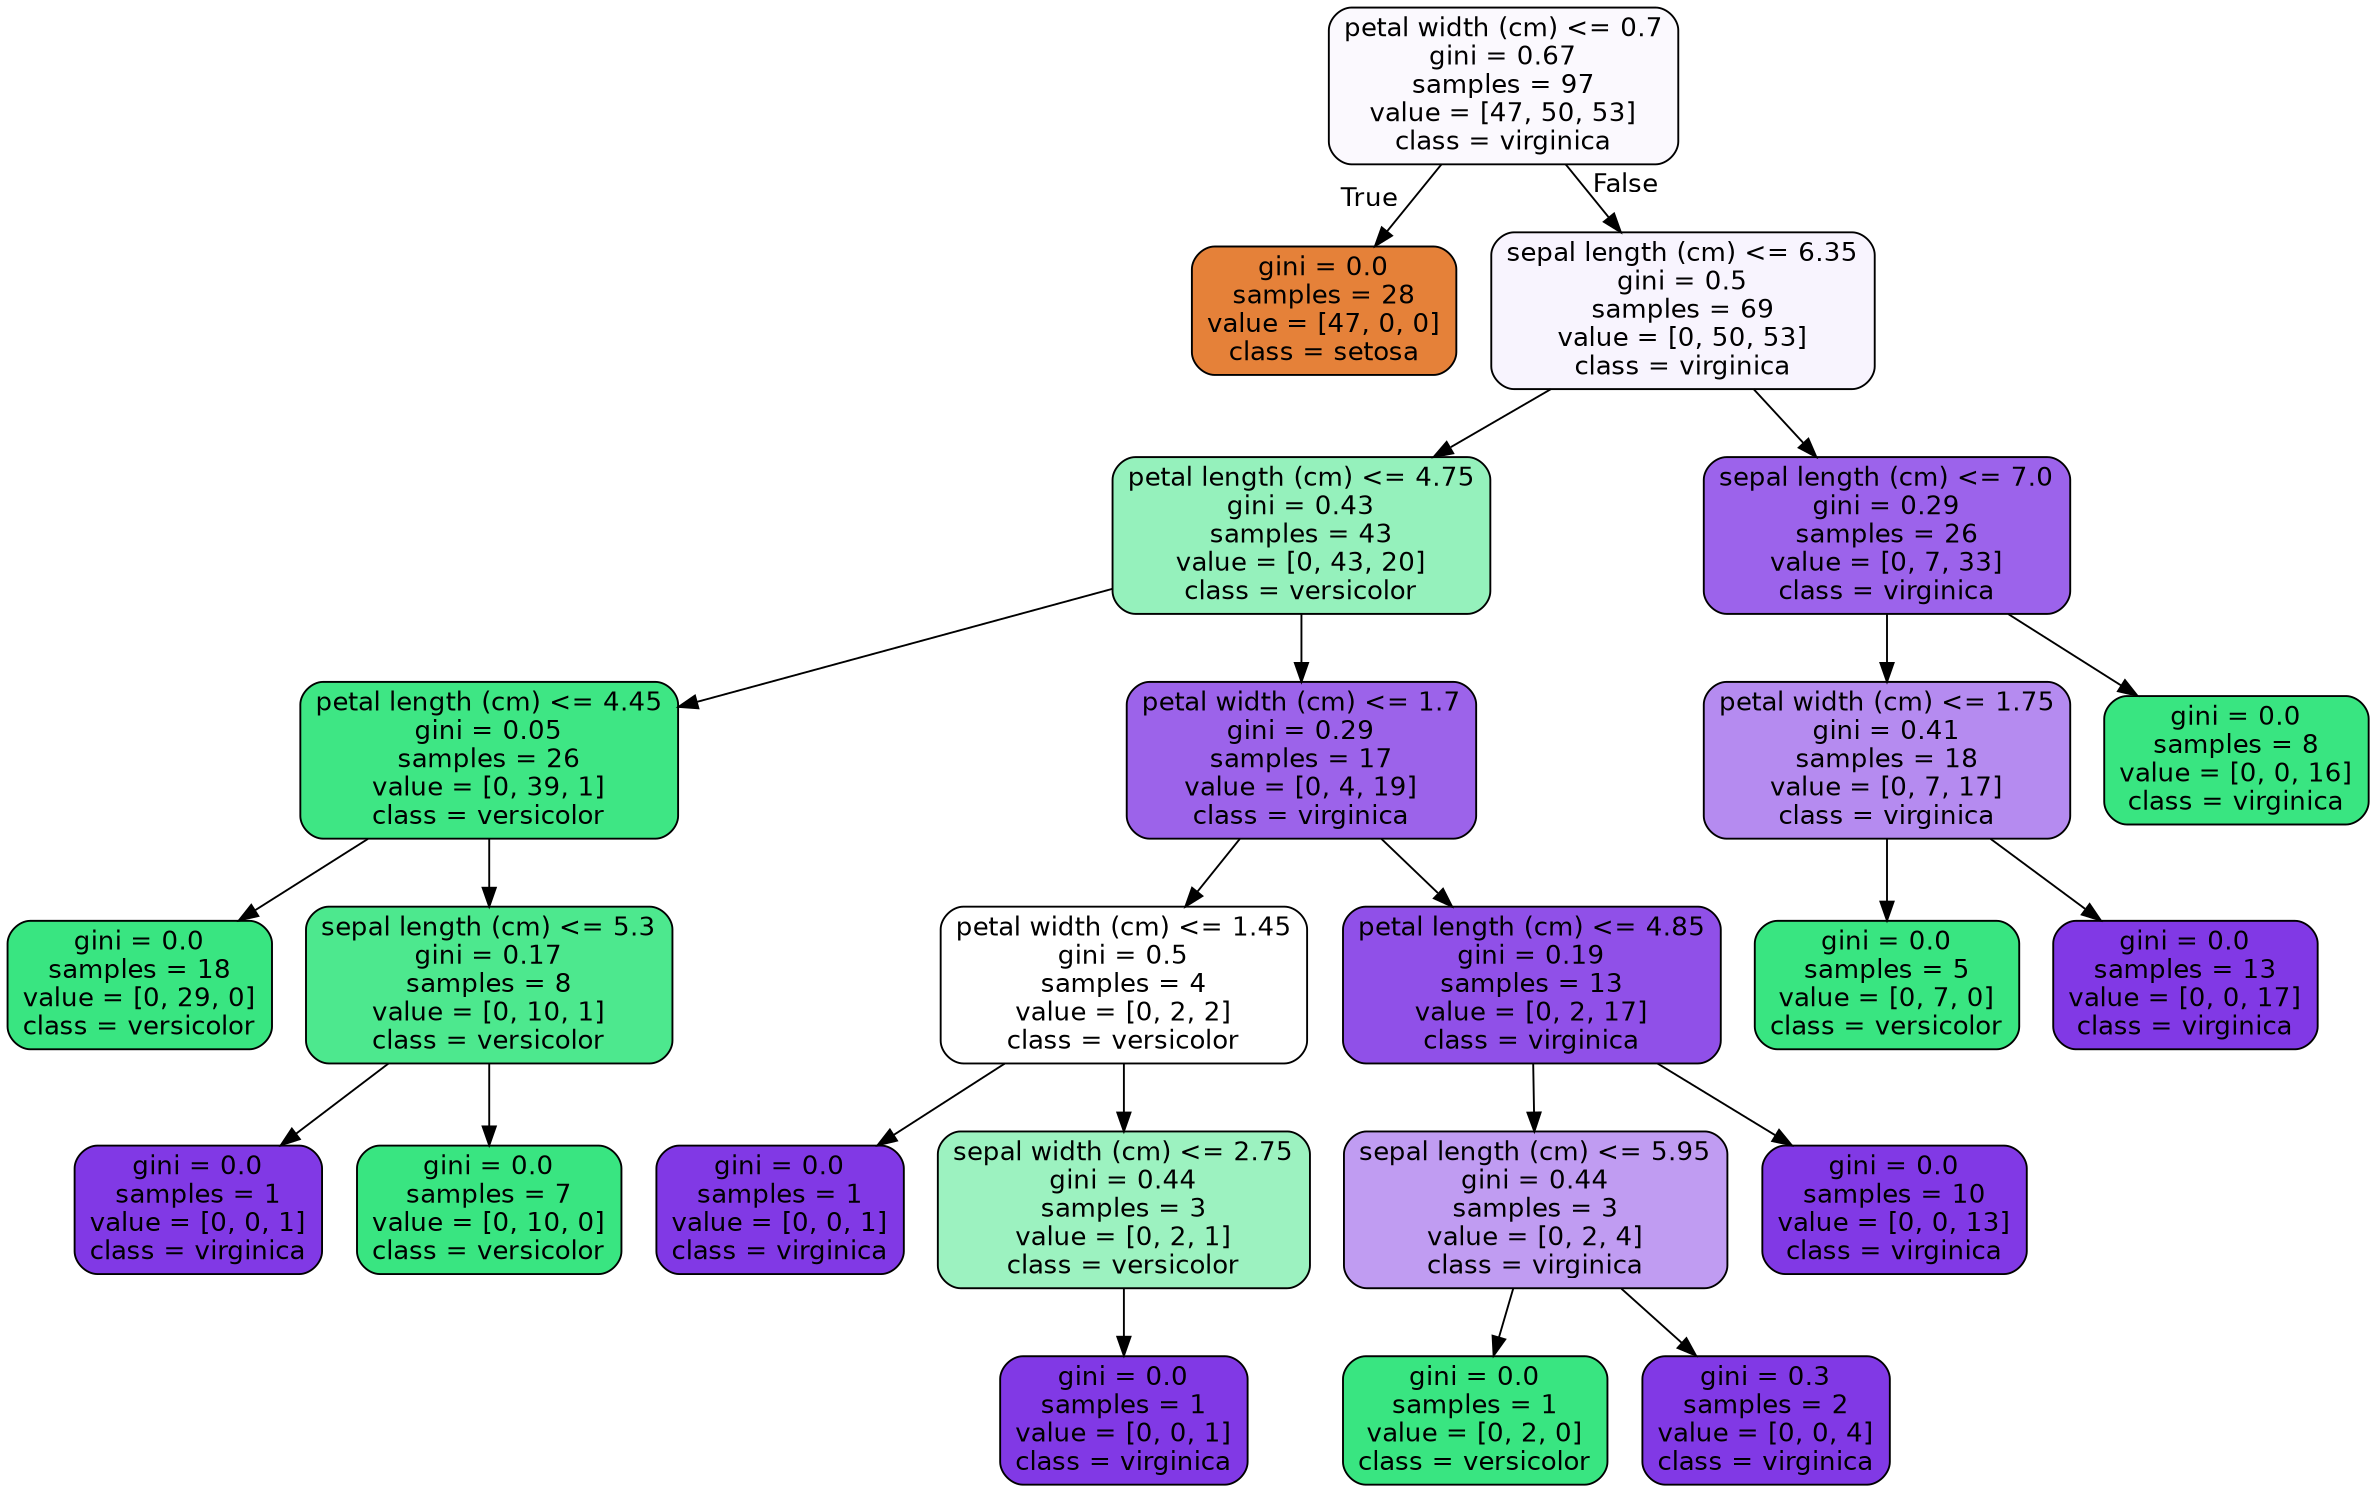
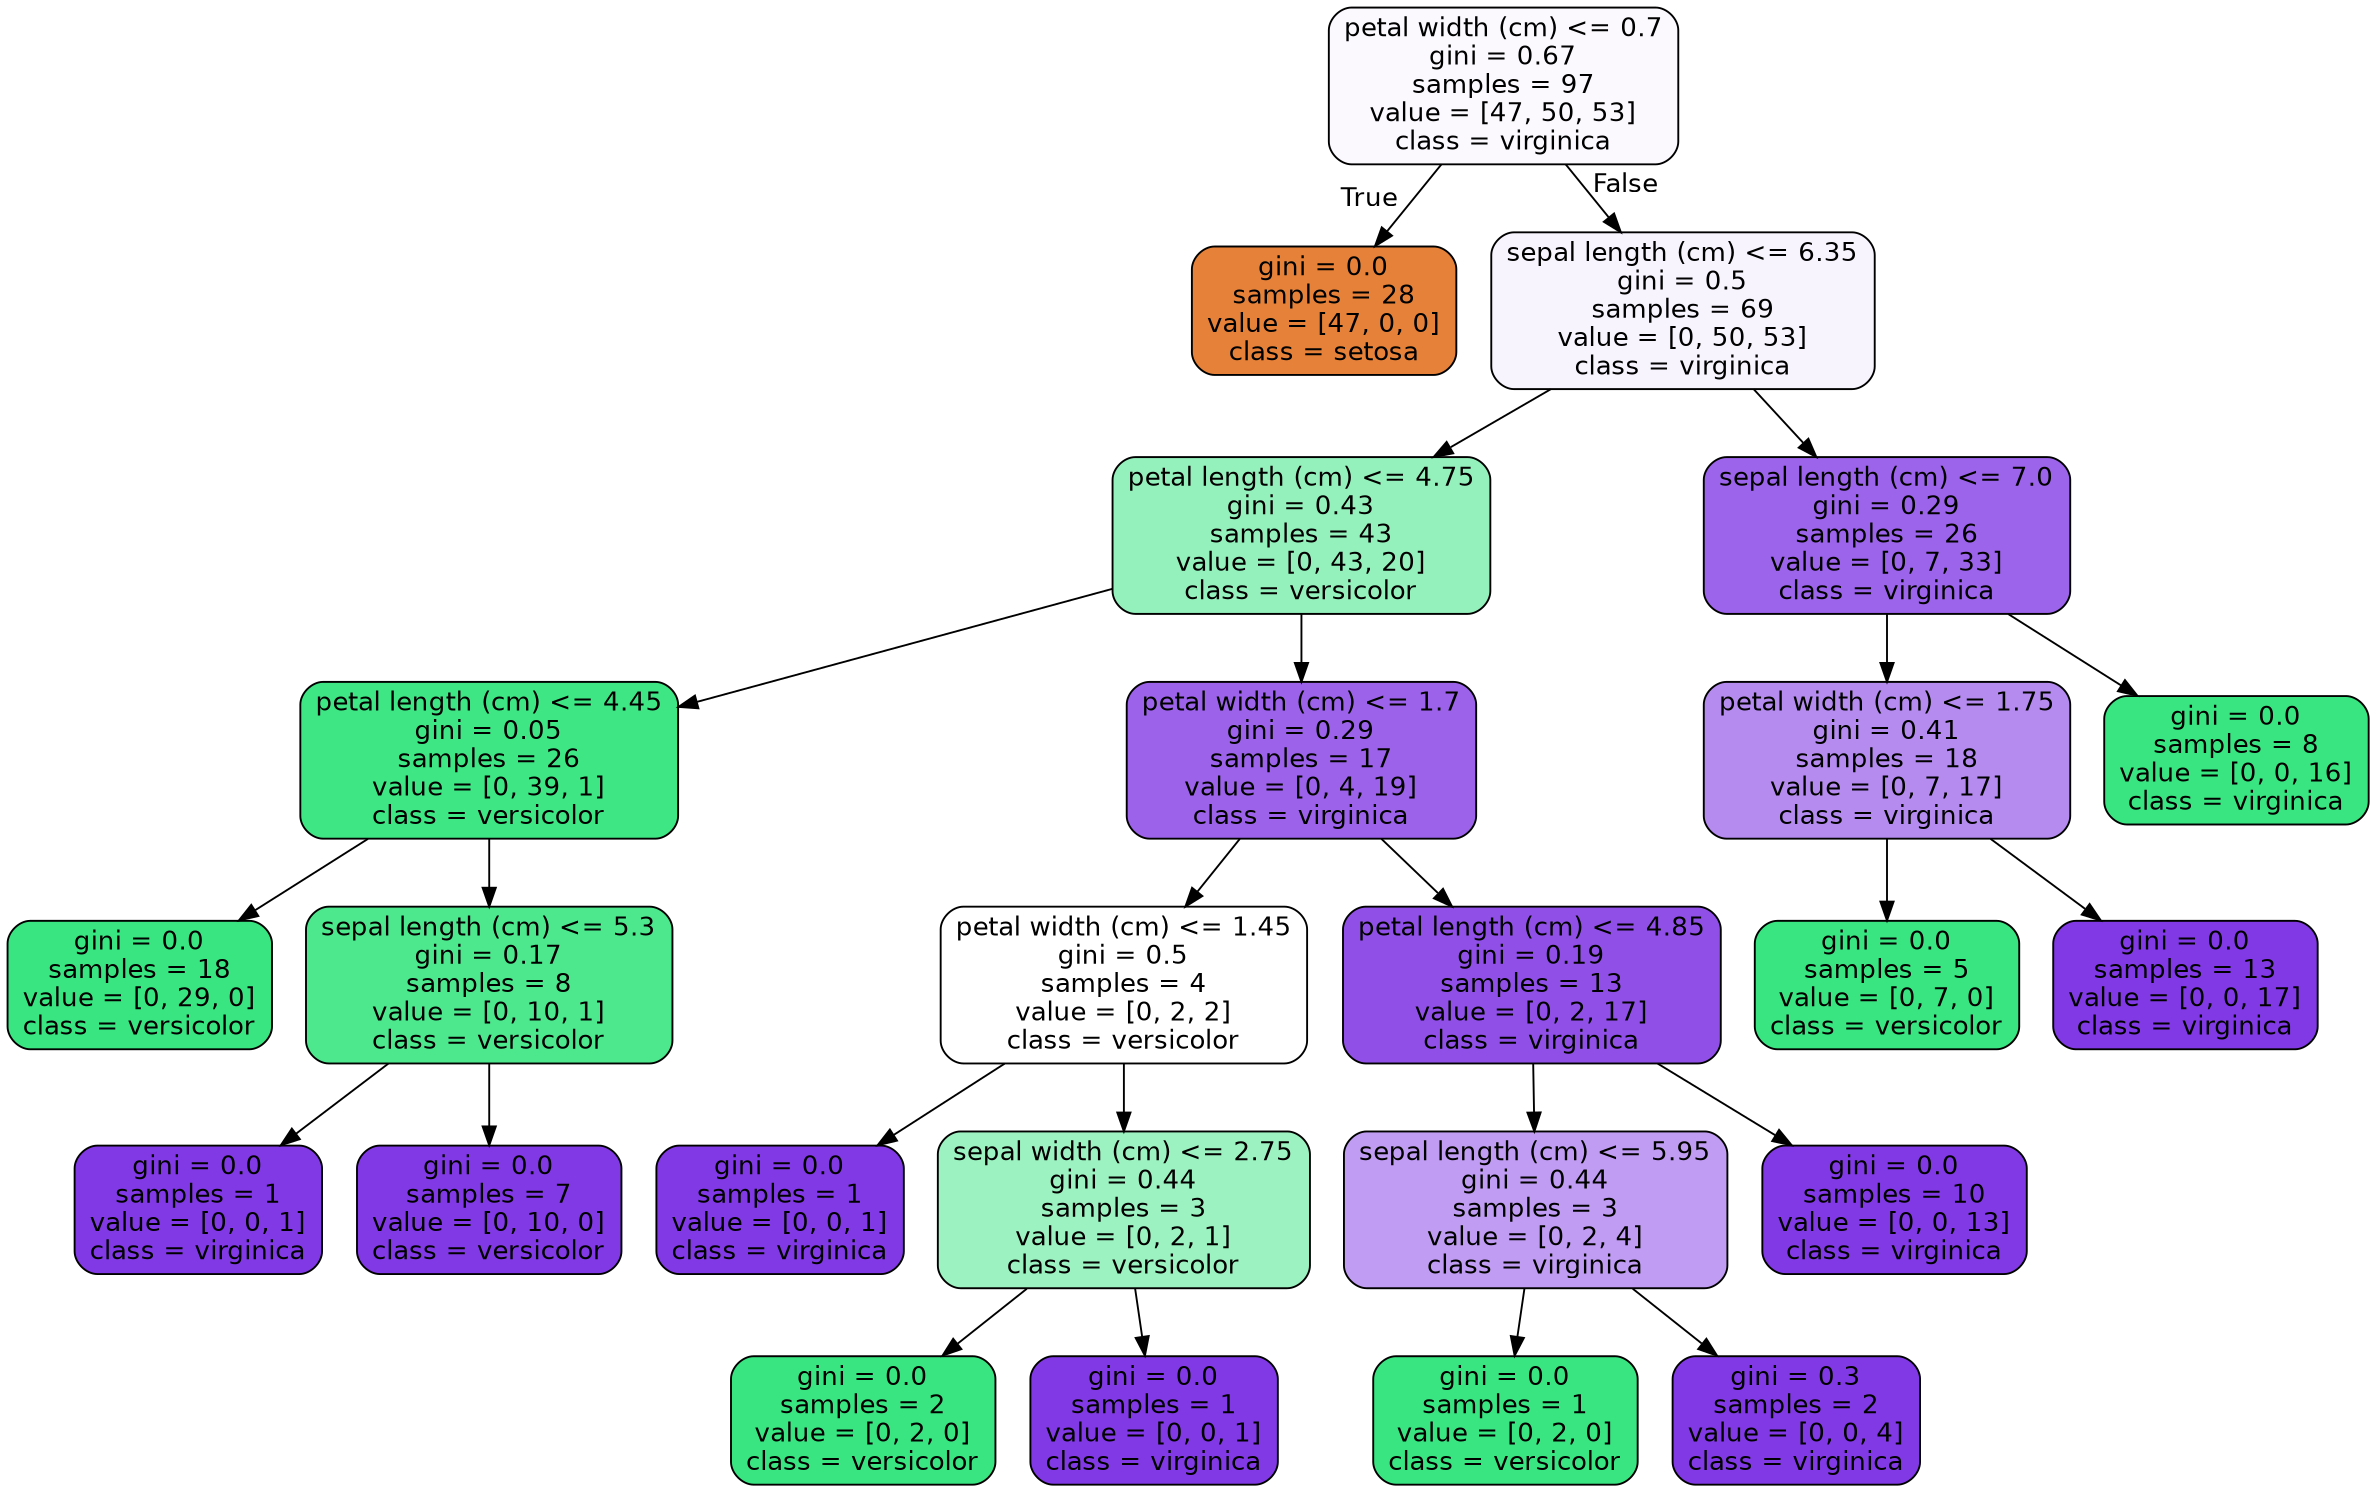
  digraph {
    node [color=black fillcolor="#39e581" fontname=helvetica shape=box style="filled, rounded"]
    edge [fontname=helvetica]
    n1 [fillcolor="#fbf9fe" label="petal width (cm) <= 0.7\ngini = 0.67\nsamples = 97\nvalue = [47, 50, 53]\nclass = virginica"]
    n2 [fillcolor="#e58139" label="gini = 0.0\nsamples = 28\nvalue = [47, 0, 0]\nclass = setosa"]
    n3 [fillcolor="#f8f4fe" label="sepal length (cm) <= 6.35\ngini = 0.5\nsamples = 69\nvalue = [0, 50, 53]\nclass = virginica"]
    n4 [fillcolor="#95f1bc" label="petal length (cm) <= 4.75\ngini = 0.43\nsamples = 43\nvalue = [0, 43, 20]\nclass = versicolor"]
    n5 [fillcolor="#9c63eb" label="sepal length (cm) <= 7.0\ngini = 0.29\nsamples = 26\nvalue = [0, 7, 33]\nclass = virginica"]
    n6 [fillcolor="#3ee684" label="petal length (cm) <= 4.45\ngini = 0.05\nsamples = 26\nvalue = [0, 39, 1]\nclass = versicolor"]
    n7 [fillcolor="#9c63ea" label="petal width (cm) <= 1.7\ngini = 0.29\nsamples = 17\nvalue = [0, 4, 19]\nclass = virginica"]
    n8 [fillcolor="#b58bf0" label="petal width (cm) <= 1.75\ngini = 0.41\nsamples = 18\nvalue = [0, 7, 17]\nclass = virginica"]
    n9 [label="gini = 0.0\nsamples = 8\nvalue = [0, 0, 16]\nclass = virginica"]
    n10 [label="gini = 0.0\nsamples = 18\nvalue = [0, 29, 0]\nclass = versicolor"]
    n11 [fillcolor="#4de88e" label="sepal length (cm) <= 5.3\ngini = 0.17\nsamples = 8\nvalue = [0, 10, 1]\nclass = versicolor"]
    n12 [fillcolor="#ffffff" label="petal width (cm) <= 1.45\ngini = 0.5\nsamples = 4\nvalue = [0, 2, 2]\nclass = versicolor"]
    n13 [fillcolor="#9050e8" label="petal length (cm) <= 4.85\ngini = 0.19\nsamples = 13\nvalue = [0, 2, 17]\nclass = virginica"]
    n14 [fillcolor="#8139e5" label="gini = 0.0\nsamples = 1\nvalue = [0, 0, 1]\nclass = virginica"]
-   n15 [label="gini = 0.0\nsamples = 7\nvalue = [0, 10, 0]\nclass = versicolor"]
+   n15 [fillcolor="#8139e5" label="gini = 0.0\nsamples = 7\nvalue = [0, 10, 0]\nclass = versicolor"]
    n16 [fillcolor="#8139e5" label="gini = 0.0\nsamples = 1\nvalue = [0, 0, 1]\nclass = virginica"]
    n17 [fillcolor="#9cf2c0" label="sepal width (cm) <= 2.75\ngini = 0.44\nsamples = 3\nvalue = [0, 2, 1]\nclass = versicolor"]
    n18 [fillcolor="#c09cf2" label="sepal length (cm) <= 5.95\ngini = 0.44\nsamples = 3\nvalue = [0, 2, 4]\nclass = virginica"]
    n19 [fillcolor="#8139e5" label="gini = 0.0\nsamples = 10\nvalue = [0, 0, 13]\nclass = virginica"]
+   n20 [label="gini = 0.0\nsamples = 2\nvalue = [0, 2, 0]\nclass = versicolor"]
    n21 [fillcolor="#8139e5" label="gini = 0.0\nsamples = 1\nvalue = [0, 0, 1]\nclass = virginica"]
    n22 [label="gini = 0.0\nsamples = 1\nvalue = [0, 2, 0]\nclass = versicolor"]
    n23 [fillcolor="#8139e5" label="gini = 0.3\nsamples = 2\nvalue = [0, 0, 4]\nclass = virginica"]
    n24 [label="gini = 0.0\nsamples = 5\nvalue = [0, 7, 0]\nclass = versicolor"]
    n25 [fillcolor="#8139e5" label="gini = 0.0\nsamples = 13\nvalue = [0, 0, 17]\nclass = virginica"]
    n1 -> n2 [headlabel=True labelangle=45 labeldistance=2.5]
    n1 -> n3 [headlabel=False labelangle=-45 labeldistance=2.5]
    n3 -> n4
    n3 -> n5
    n4 -> n6
    n4 -> n7
    n5 -> n8
    n5 -> n9
    n6 -> n10
    n6 -> n11
    n7 -> n12
    n7 -> n13
    n8 -> n24
    n8 -> n25
    n11 -> n14
    n11 -> n15
    n12 -> n16
    n12 -> n17
    n13 -> n18
    n13 -> n19
+   n17 -> n20
    n17 -> n21
    n18 -> n22
    n18 -> n23
  }
